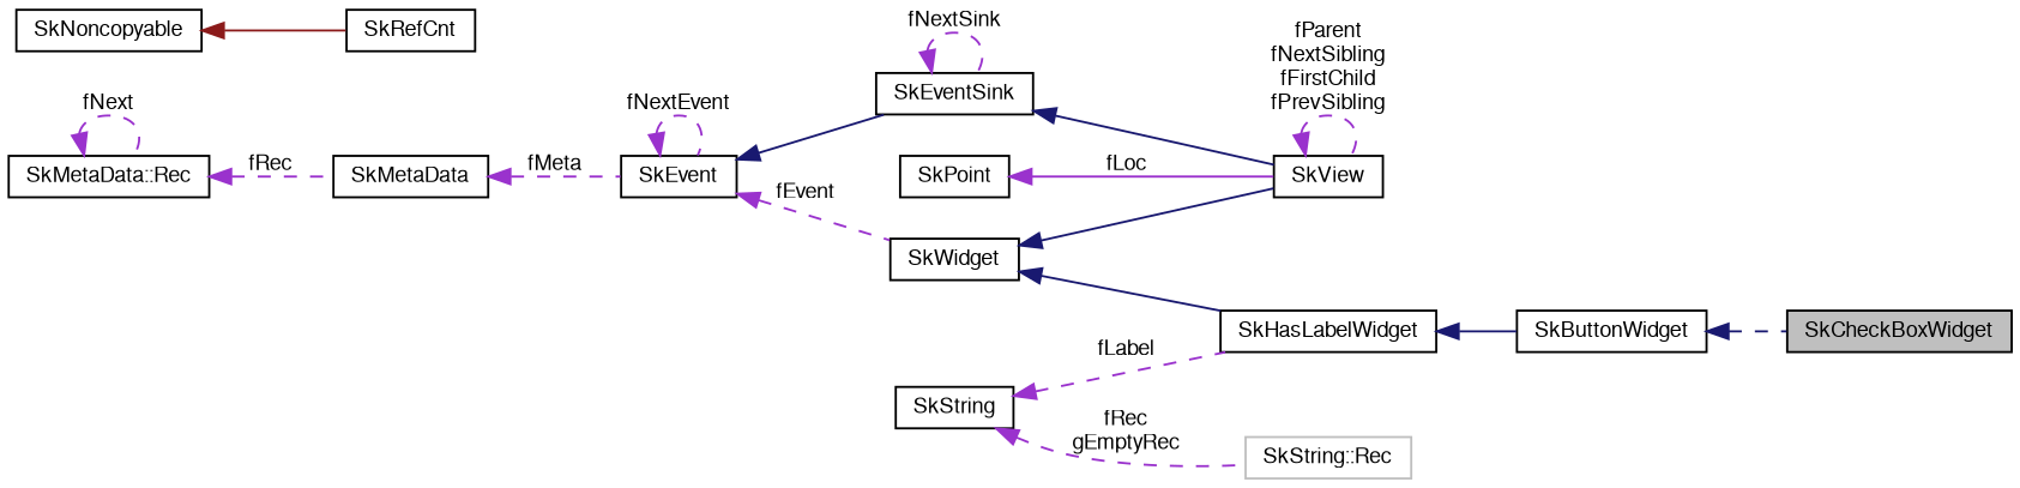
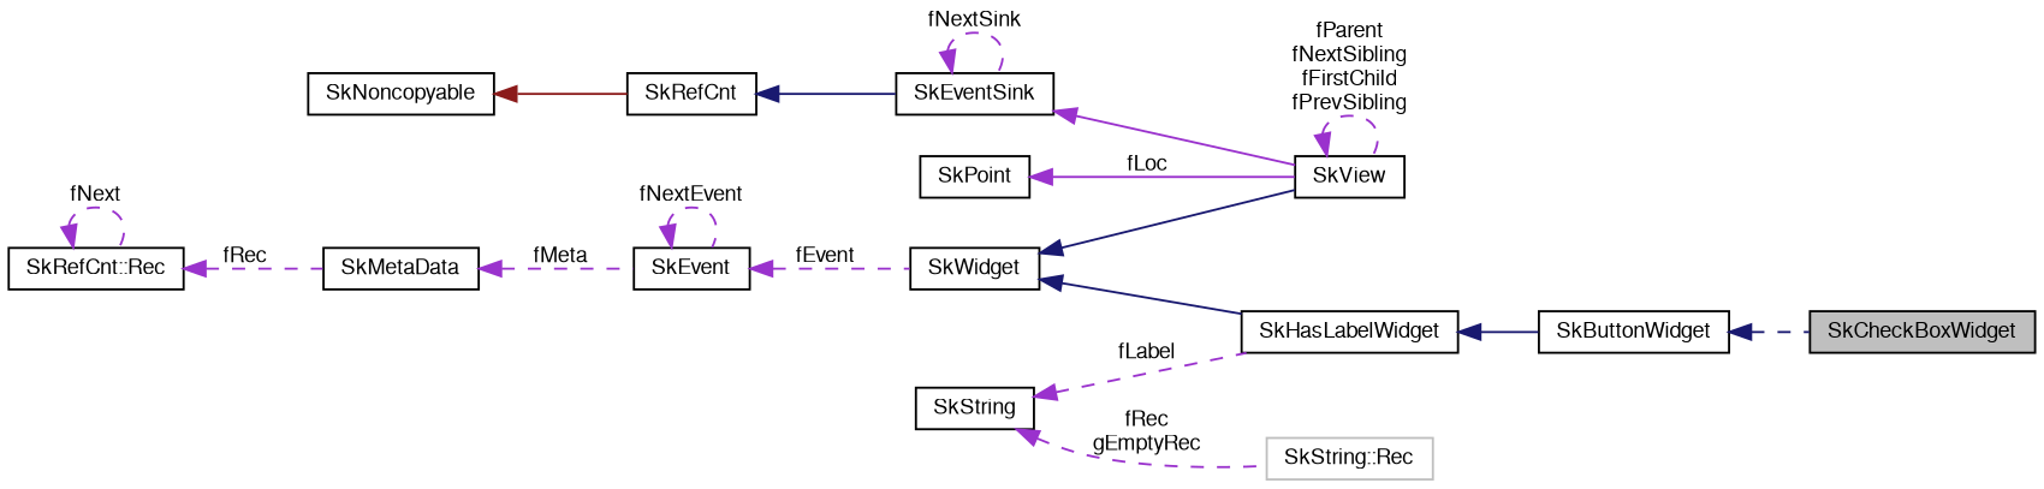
  digraph {
    rankdir=LR
    node [color=black fillcolor=white fontname=FreeSans fontsize=10 shape=record style=filled]
    edge [color=darkorchid3 dir=back fontname=FreeSans fontsize=10 labelfontname=FreeSans labelfontsize=10 style=dashed]
    n1 [fillcolor=grey75 fontcolor=black height=0.2 label=SkCheckBoxWidget width=0.4]
    n2 [height=0.2 label=SkButtonWidget width=0.4]
    n3 [height=0.2 label=SkHasLabelWidget width=0.4]
    n4 [height=0.2 label=SkWidget width=0.4]
    n5 [height=0.2 label=SkView width=0.4]
    n6 [height=0.2 label=SkEventSink width=0.4]
    n7 [height=0.2 label=SkRefCnt width=0.4]
    n8 [height=0.2 label=SkNoncopyable width=0.4]
    n9 [height=0.2 label=SkPoint width=0.4]
    n10 [height=0.2 label=SkEvent width=0.4]
    n11 [height=0.2 label=SkMetaData width=0.4]
-   n12 [height=0.2 label="SkMetaData::Rec" width=0.4]
+   n12 [height=0.2 label="SkRefCnt::Rec" width=0.4]
    n13 [height=0.2 label=SkString width=0.4]
    n14 [color=grey75 height=0.2 label="SkString::Rec" width=0.4]
    n2 -> n1 [color=midnightblue]
    n3 -> n2 [color=midnightblue style=solid]
    n4 -> n3 [color=midnightblue style=solid]
    n4 -> n5 [color=midnightblue style=solid]
    n5 -> n5 [label="fParent\nfNextSibling\nfFirstChild\nfPrevSibling"]
-   n6 -> n5 [color=midnightblue style=solid]
+   n6 -> n5 [style=solid]
    n6 -> n6 [label=fNextSink]
-   n10 -> n6 [color=midnightblue style=solid]
+   n7 -> n6 [color=midnightblue style=solid]
    n8 -> n7 [color=firebrick4 style=solid]
    n9 -> n5 [label=fLoc style=solid]
    n10 -> n4 [label=fEvent]
    n10 -> n10 [label=fNextEvent]
    n11 -> n10 [label=fMeta]
    n12 -> n11 [label=fRec]
    n12 -> n12 [label=fNext]
    n13 -> n3 [label=fLabel]
    n13 -> n14 [label="fRec\ngEmptyRec"]
  }
